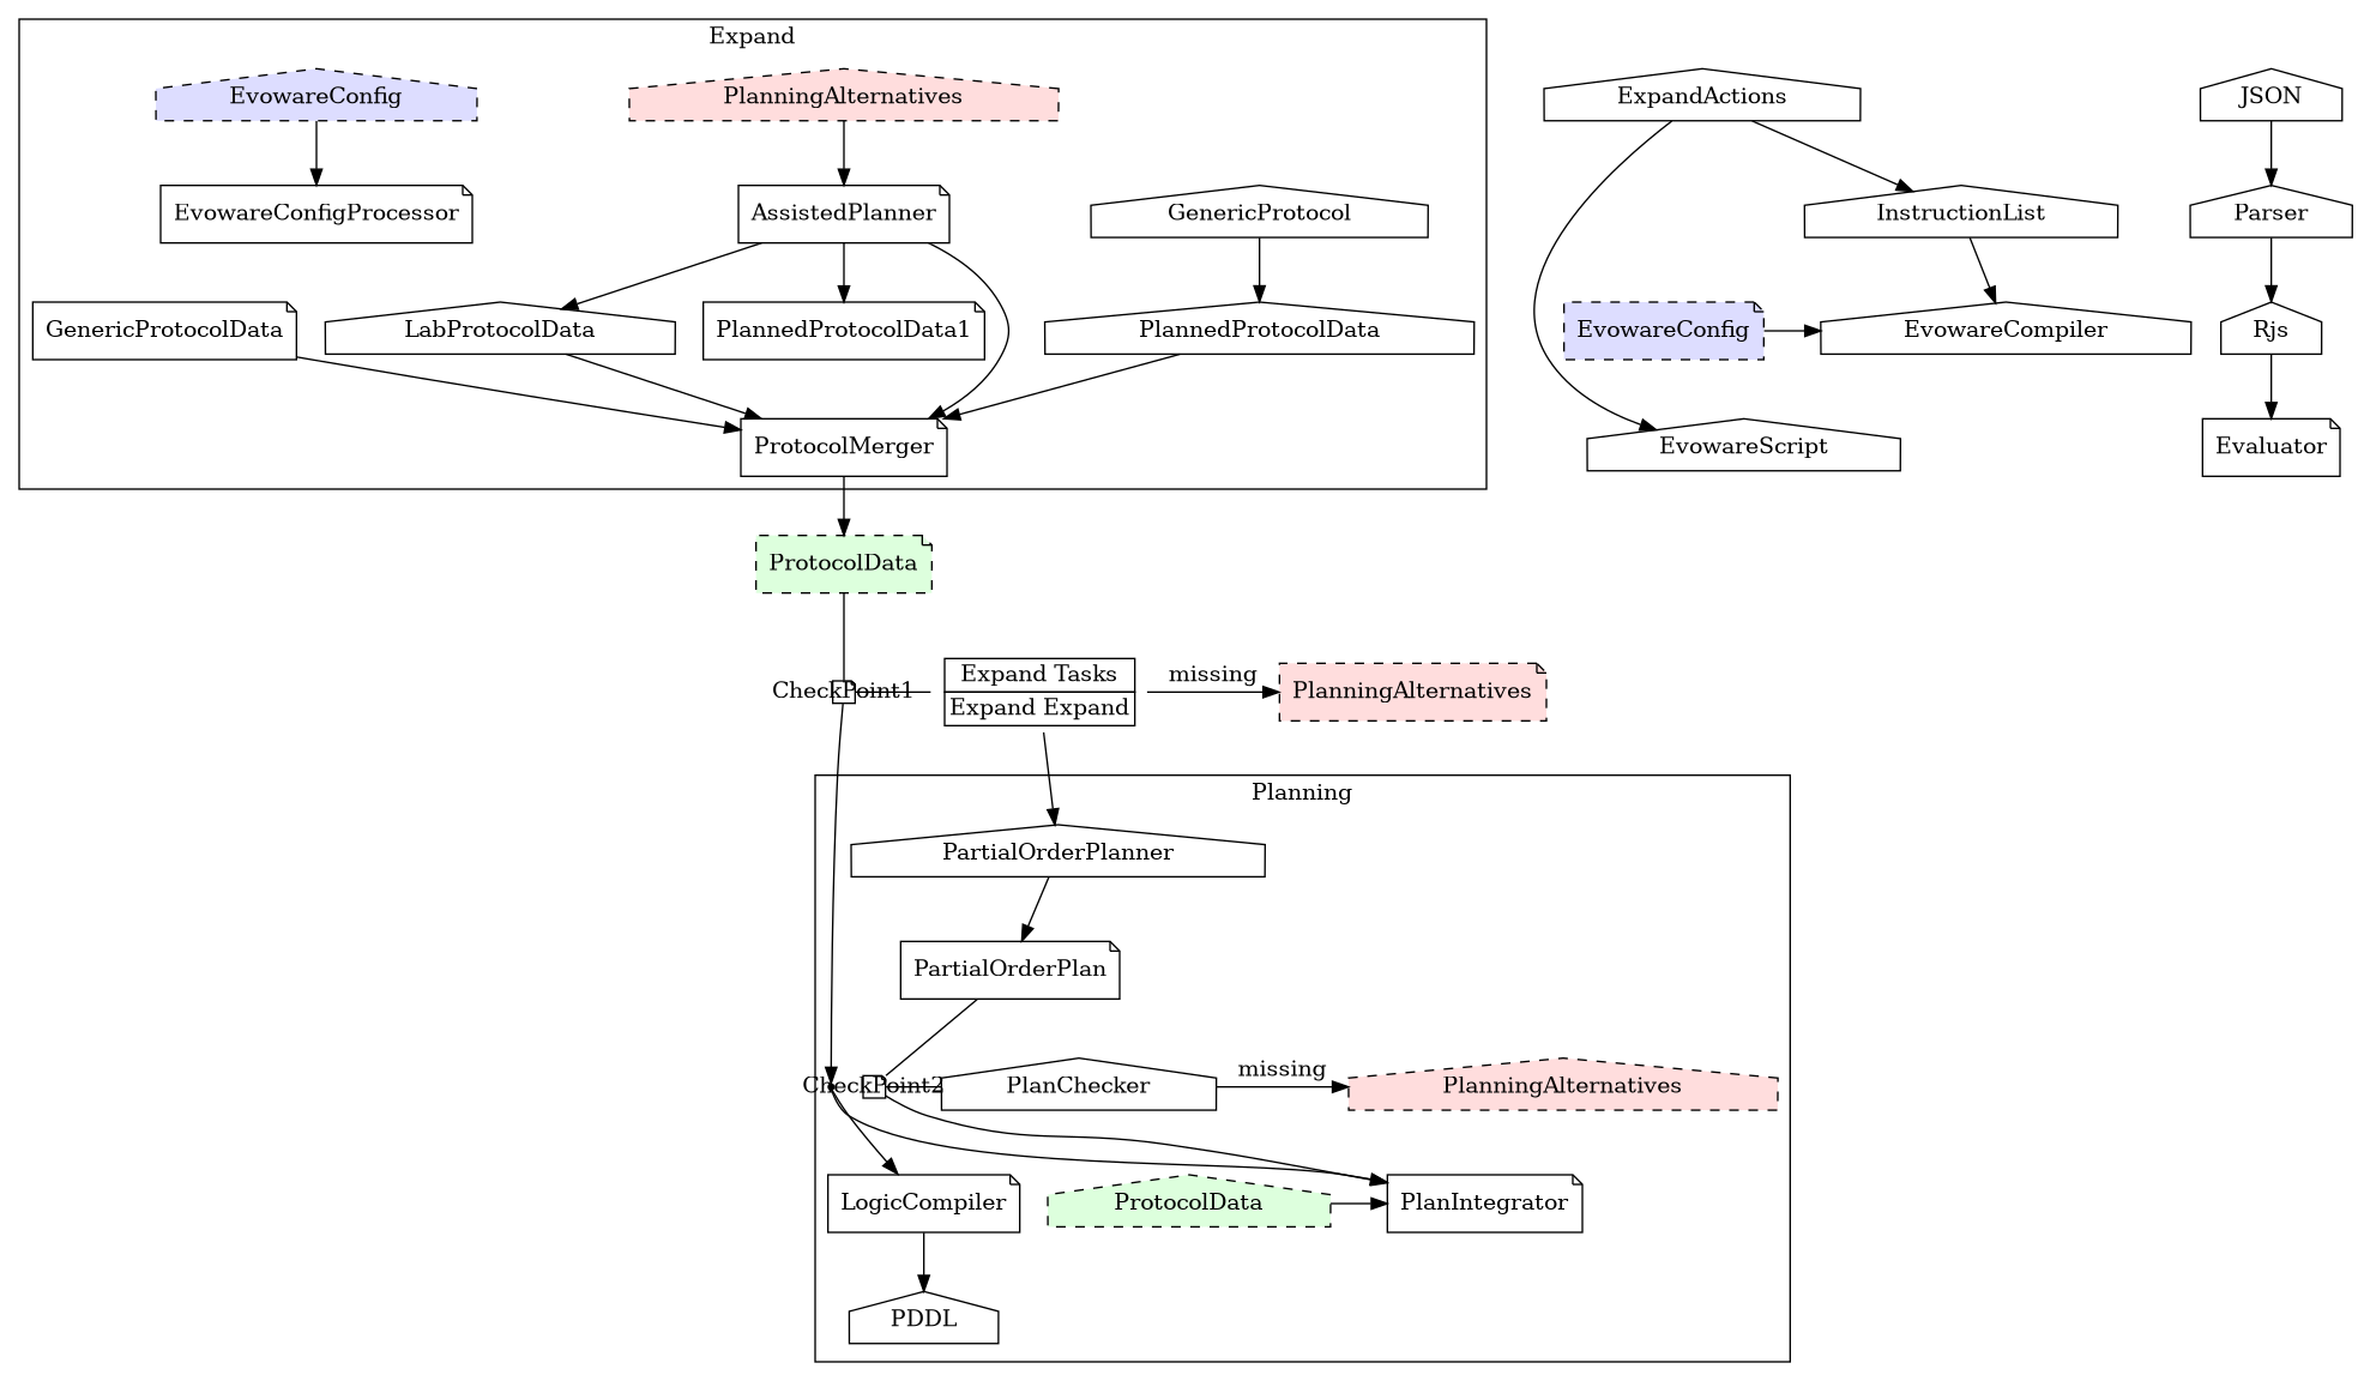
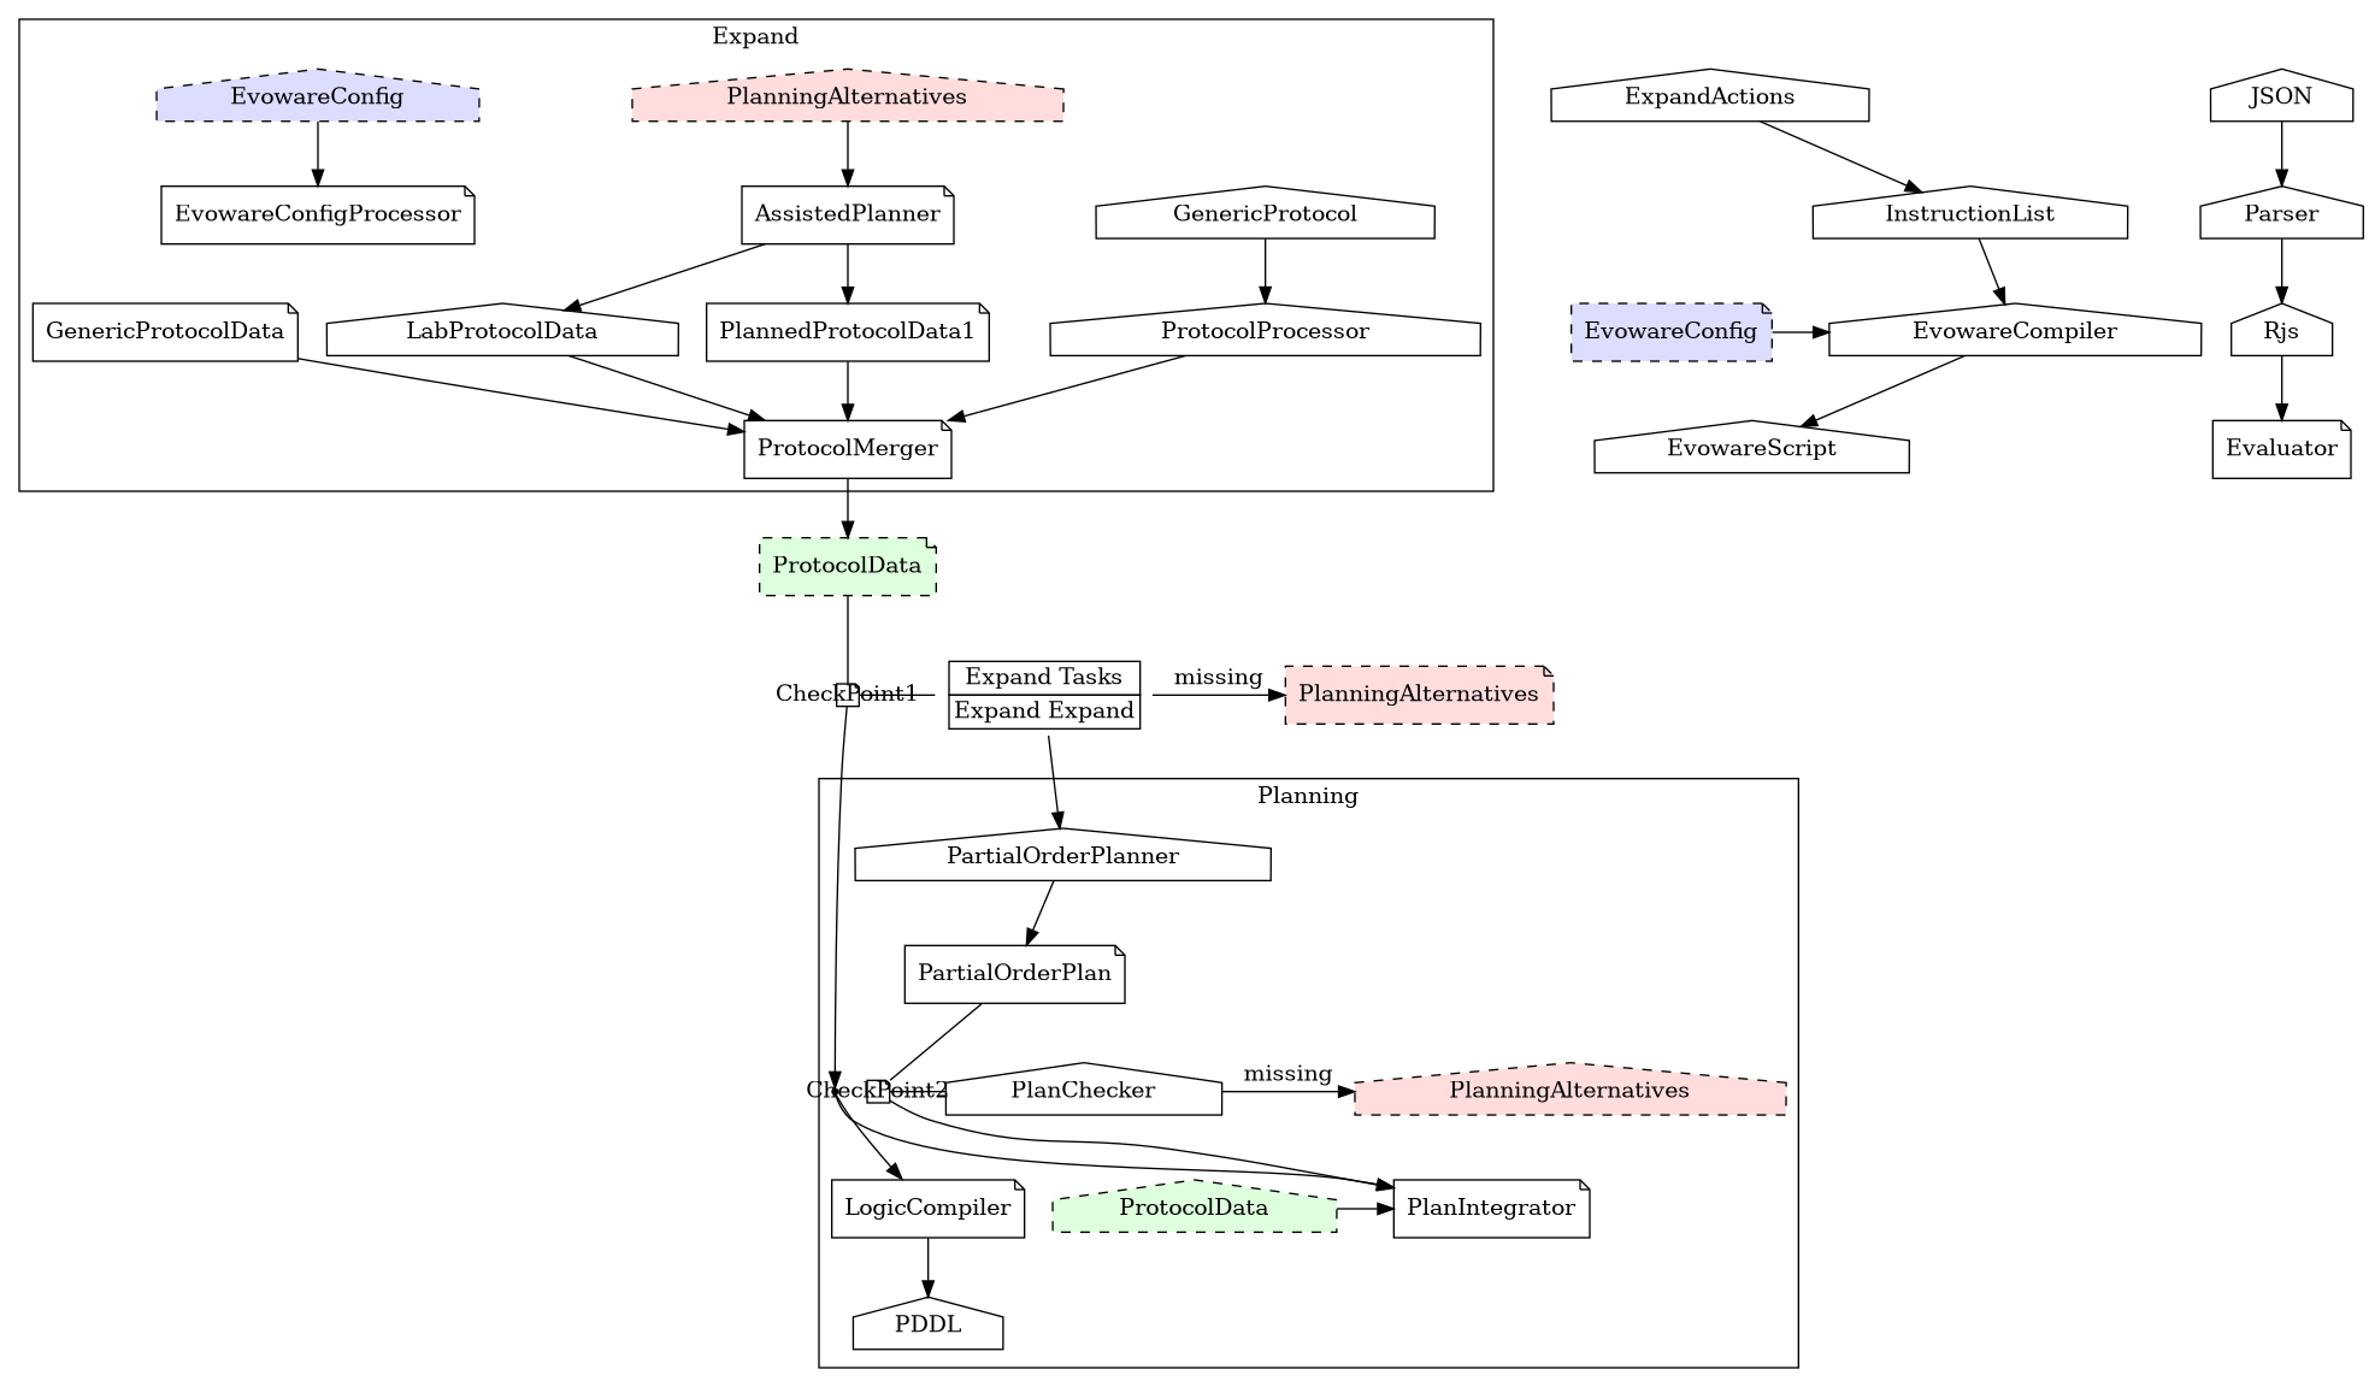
  digraph {
    node [shape=house]
    CheckPoint1 [fixedsize=true height=0.2 shape=note width=0.2]
    n2 [label=<<table border="0" cellspacing="0"> 					<tr><td port="port1" border="1">Expand Tasks</td></tr> 					<tr><td port="port2" border="1">Expand Expand</td></tr> 				</table>> shape=none]
    n3 [fillcolor="#ffdddd" label=PlanningAlternatives shape=note style="dashed,filled"]
    EvowareCompiler
    n5 [fillcolor="#ddddff" label=EvowareConfig shape=note style="dashed,filled"]
-   ProtocolProcessor [label=PlannedProtocolData]
+   ProtocolProcessor
    GenericProtocol
    n8 [fillcolor="#ffdddd" label=PlanningAlternatives style="dashed,filled"]
    AssistedPlanner [shape=note]
    n10 [fillcolor="#ddddff" label=EvowareConfig style="dashed,filled"]
    EvowareConfigProcessor [shape=note]
    LabProtocolData
    GenericProtocolData [shape=note]
    PlannedProtocolData1 [shape=note]
    ProtocolMerger [shape=note]
    PlanIntegrator [shape=note]
    n17 [fillcolor="#ddffdd" label=ProtocolData style="dashed,filled"]
    PlanChecker
    n19 [fillcolor="#ffdddd" label=PlanningAlternatives style="dashed,filled"]
    CheckPoint2 [fixedsize=true height=0.2 shape=note width=0.2]
    Split1 [shape=point]
    LogicCompiler [shape=note]
    PDDL
    PartialOrderPlanner
    PartialOrderPlan [shape=note]
    EvowareScript
    n27 [fillcolor="#ddffdd" label=ProtocolData shape=note style="dashed,filled"]
    Parser
    Rjs
    Evaluator [shape=note]
    ExpandActions
    InstructionList
    JSON
    subgraph sub_1 {
      rank=same
      CheckPoint1
      n2
      n3
    }
    subgraph sub_2 {
      rank=same
      EvowareCompiler
      n5
    }
    subgraph cluster_3 {
      label=Expand
      ProtocolProcessor
      GenericProtocol
      n8
      AssistedPlanner
      n10
      EvowareConfigProcessor
      LabProtocolData
      GenericProtocolData
      PlannedProtocolData1
      ProtocolMerger
    }
    subgraph cluster_4 {
      label=Planning
      Split1
      LogicCompiler
      PDDL
      PartialOrderPlanner
      PartialOrderPlan
      subgraph sub_5 {
        label=Planning
        rank=same
        PlanIntegrator
        n17
      }
      subgraph sub_6 {
        label=Planning
        rank=same
        PlanChecker
        n19
        CheckPoint2
      }
    }
    CheckPoint1 -> n2 [arrowhead=none]
    CheckPoint1 -> Split1
    n2 -> n3 [label=" missing "]
    n2 -> PartialOrderPlanner
-   ExpandActions -> EvowareScript
+   EvowareCompiler -> EvowareScript
    n5 -> EvowareCompiler
    ProtocolProcessor -> ProtocolMerger
    GenericProtocol -> ProtocolProcessor
    n8 -> AssistedPlanner
    AssistedPlanner -> LabProtocolData
    AssistedPlanner -> PlannedProtocolData1
    n10 -> EvowareConfigProcessor
    LabProtocolData -> ProtocolMerger
    GenericProtocolData -> ProtocolMerger
-   AssistedPlanner -> ProtocolMerger
+   PlannedProtocolData1 -> ProtocolMerger
    ProtocolMerger -> n27
    n17 -> PlanIntegrator
    PlanChecker -> n19 [label=" missing "]
    CheckPoint2 -> PlanIntegrator
    CheckPoint2 -> PlanChecker [arrowhead=none]
    Split1 -> PlanIntegrator
    Split1 -> LogicCompiler
    LogicCompiler -> PDDL
    PartialOrderPlanner -> PartialOrderPlan
    PartialOrderPlan -> CheckPoint2 [arrowhead=none]
    n27 -> CheckPoint1 [arrowhead=none]
    Parser -> Rjs
    Rjs -> Evaluator
    ExpandActions -> InstructionList
    InstructionList -> EvowareCompiler
    JSON -> Parser
  }
